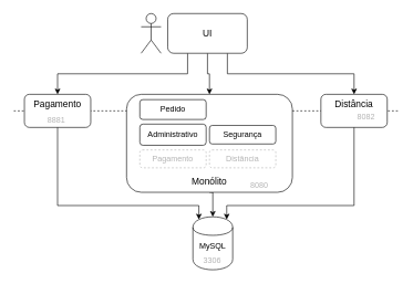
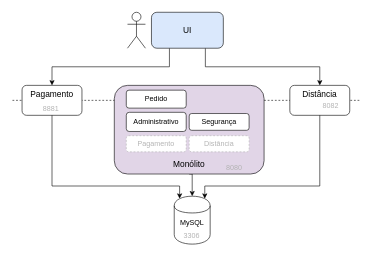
  <mxCell id="0" />
  <mxCell id="1" parent="0" />
  <mxCell id="2" value="" style="endArrow=none;dashed=1;html=1;fontColor=#B3B3B3;" parent="1" edge="1"><mxGeometry width="50" height="50" relative="1" as="geometry"><mxPoint x="20" y="167" as="sourcePoint" /><mxPoint x="600" y="167" as="targetPoint" /></mxGeometry></mxCell>
  <mxCell id="3" style="edgeStyle=orthogonalEdgeStyle;rounded=0;orthogonalLoop=1;jettySize=auto;html=1;exitX=0.5;exitY=1;exitDx=0;exitDy=0;entryX=0.5;entryY=0;entryDx=0;entryDy=0;" edge="1" parent="1" source="4" target="15"><mxGeometry relative="1" as="geometry" /></mxCell>
- <mxCell id="4" value="&lt;font style=&quot;font-size: 14px&quot;&gt;Monólito&lt;/font&gt;" style="rounded=1;whiteSpace=wrap;html=1;verticalAlign=bottom;spacingBottom=6;" parent="1" vertex="1"><mxGeometry x="190" y="142" width="250" height="148" as="geometry" /></mxCell>
+ <mxCell id="4" value="&lt;font style=&quot;font-size: 14px&quot;&gt;Monólito&lt;/font&gt;" style="rounded=1;whiteSpace=wrap;html=1;verticalAlign=bottom;spacingBottom=6;fillColor=#e1d5e7;" parent="1" vertex="1"><mxGeometry x="190" y="142" width="250" height="148" as="geometry" /></mxCell>
  <mxCell id="5" value="Administrativo" style="rounded=1;whiteSpace=wrap;html=1;" parent="1" vertex="1"><mxGeometry x="210" y="187" width="100" height="32" as="geometry" /></mxCell>
  <mxCell id="6" value="Segurança" style="rounded=1;whiteSpace=wrap;html=1;" parent="1" vertex="1"><mxGeometry x="315" y="189" width="100" height="28" as="geometry" /></mxCell>
  <mxCell id="7" value="Pedido" style="rounded=1;whiteSpace=wrap;html=1;" parent="1" vertex="1"><mxGeometry x="210" y="150" width="100" height="30" as="geometry" /></mxCell>
  <mxCell id="8" value="Pagamento" style="rounded=1;whiteSpace=wrap;html=1;fontColor=#B3B3B3;dashed=1;strokeColor=#B3B3B3;" parent="1" vertex="1"><mxGeometry x="210" y="226" width="100" height="27" as="geometry" /></mxCell>
  <mxCell id="9" value="Distância" style="rounded=1;whiteSpace=wrap;html=1;dashed=1;strokeColor=#B3B3B3;fontColor=#B3B3B3;" parent="1" vertex="1"><mxGeometry x="315" y="226" width="100" height="27" as="geometry" /></mxCell>
  <mxCell id="10" style="edgeStyle=orthogonalEdgeStyle;rounded=0;orthogonalLoop=1;jettySize=auto;html=1;exitX=0.25;exitY=1;exitDx=0;exitDy=0;entryX=0.5;entryY=0;entryDx=0;entryDy=0;fontColor=#B3B3B3;" parent="1" source="28" target="19" edge="1"><mxGeometry relative="1" as="geometry" /></mxCell>
  <mxCell id="11" style="edgeStyle=orthogonalEdgeStyle;rounded=0;orthogonalLoop=1;jettySize=auto;html=1;exitX=0.75;exitY=1;exitDx=0;exitDy=0;" edge="1" parent="1" source="28" target="23"><mxGeometry relative="1" as="geometry" /></mxCell>
- <mxCell id="12" style="edgeStyle=orthogonalEdgeStyle;rounded=0;orthogonalLoop=1;jettySize=auto;html=1;exitX=0.5;exitY=1;exitDx=0;exitDy=0;entryX=0.5;entryY=0;entryDx=0;entryDy=0;" edge="1" parent="1" source="28" target="4"><mxGeometry relative="1" as="geometry" /></mxCell>
  <mxCell id="13" value="8080" style="text;html=1;resizable=0;points=[];autosize=1;align=left;verticalAlign=top;spacingTop=-4;fontColor=#B3B3B3;" parent="1" vertex="1"><mxGeometry x="375" y="270" width="40" height="20" as="geometry" /></mxCell>
  <mxCell id="14" value="" style="group" parent="1" vertex="1" connectable="0"><mxGeometry x="290" y="327" width="60" height="80" as="geometry" /></mxCell>
  <mxCell id="15" value="MySQL" style="shape=cylinder;whiteSpace=wrap;html=1;boundedLbl=1;backgroundOutline=1;strokeColor=#000000;fontColor=#000000;verticalAlign=top;spacingTop=6;" parent="14" vertex="1"><mxGeometry width="60" height="80" as="geometry" /></mxCell>
  <mxCell id="16" value="3306" style="text;html=1;resizable=0;points=[];autosize=1;align=left;verticalAlign=top;spacingTop=-4;fontColor=#B3B3B3;" parent="14" vertex="1"><mxGeometry x="14" y="57" width="40" height="20" as="geometry" /></mxCell>
  <mxCell id="17" value="" style="group;fontSize=14;" parent="1" vertex="1" connectable="0"><mxGeometry x="36" y="142" width="100" height="50" as="geometry" /></mxCell>
  <mxCell id="18" value="" style="group" vertex="1" connectable="0" parent="17"><mxGeometry width="100" height="50" as="geometry" /></mxCell>
  <mxCell id="19" value="&lt;font style=&quot;font-size: 14px&quot;&gt;Pagamento&lt;/font&gt;" style="rounded=1;whiteSpace=wrap;html=1;verticalAlign=top;" parent="18" vertex="1"><mxGeometry width="100" height="50" as="geometry" /></mxCell>
  <mxCell id="20" value="8881" style="text;html=1;resizable=0;points=[];autosize=1;align=left;verticalAlign=top;spacingTop=-4;fontColor=#B3B3B3;" parent="18" vertex="1"><mxGeometry x="33" y="29" width="40" height="20" as="geometry" /></mxCell>
  <mxCell id="21" value="" style="group;fontSize=14;" vertex="1" connectable="0" parent="1"><mxGeometry x="483" y="142" width="100" height="50" as="geometry" /></mxCell>
  <mxCell id="22" value="" style="group" vertex="1" connectable="0" parent="21"><mxGeometry width="100" height="50" as="geometry" /></mxCell>
  <mxCell id="23" value="&lt;font style=&quot;font-size: 14px&quot;&gt;Distância&lt;/font&gt;" style="rounded=1;whiteSpace=wrap;html=1;verticalAlign=top;" vertex="1" parent="22"><mxGeometry width="100" height="50" as="geometry" /></mxCell>
  <mxCell id="24" value="8082" style="text;html=1;resizable=0;points=[];autosize=1;align=left;verticalAlign=top;spacingTop=-4;fontColor=#B3B3B3;" vertex="1" parent="22"><mxGeometry x="53" y="24" width="40" height="20" as="geometry" /></mxCell>
  <mxCell id="25" style="edgeStyle=orthogonalEdgeStyle;rounded=0;orthogonalLoop=1;jettySize=auto;html=1;exitX=0.15;exitY=0.05;exitDx=0;exitDy=0;exitPerimeter=0;startArrow=classic;startFill=1;endArrow=none;endFill=0;" edge="1" parent="1" source="15" target="19"><mxGeometry relative="1" as="geometry"><Array as="points"><mxPoint x="299" y="310" /><mxPoint x="86" y="310" /></Array></mxGeometry></mxCell>
  <mxCell id="26" style="edgeStyle=orthogonalEdgeStyle;rounded=0;orthogonalLoop=1;jettySize=auto;html=1;exitX=0.85;exitY=0.05;exitDx=0;exitDy=0;exitPerimeter=0;startArrow=classic;startFill=1;endArrow=none;endFill=0;" edge="1" parent="1" source="15" target="23"><mxGeometry relative="1" as="geometry"><Array as="points"><mxPoint x="341" y="310" /><mxPoint x="533" y="310" /></Array></mxGeometry></mxCell>
  <mxCell id="27" value="" style="group" vertex="1" connectable="0" parent="1"><mxGeometry x="212" y="20" width="160" height="60" as="geometry" /></mxCell>
- <mxCell id="28" value="UI" style="rounded=1;whiteSpace=wrap;html=1;fontSize=14;" parent="27" vertex="1"><mxGeometry x="40" width="120" height="60" as="geometry" /></mxCell>
+ <mxCell id="28" value="UI" style="rounded=1;whiteSpace=wrap;html=1;fontSize=14;fillColor=#dae8fc;" parent="27" vertex="1"><mxGeometry x="40" width="120" height="60" as="geometry" /></mxCell>
  <mxCell id="29" value="" style="shape=umlActor;verticalLabelPosition=bottom;labelBackgroundColor=#ffffff;verticalAlign=top;html=1;outlineConnect=0;strokeColor=#000000;fontColor=#000000;" parent="27" vertex="1"><mxGeometry width="30" height="60" as="geometry" /></mxCell>
